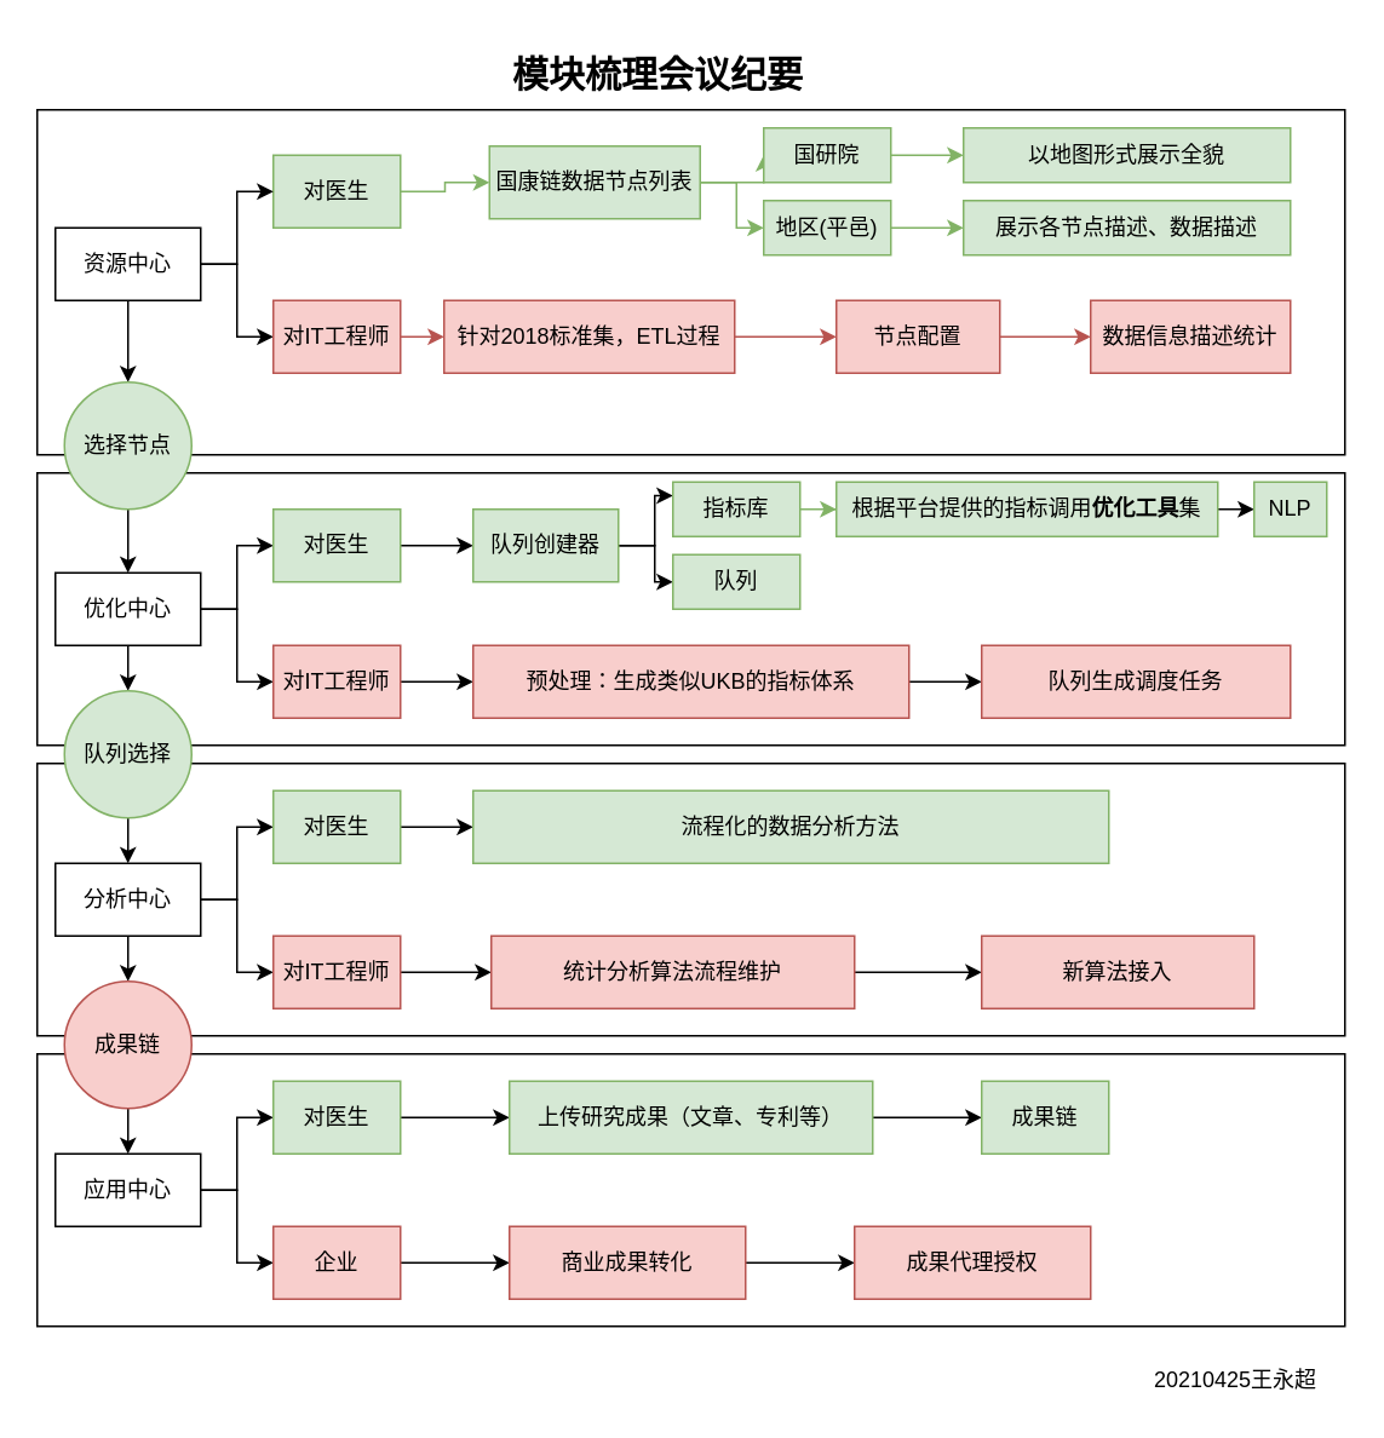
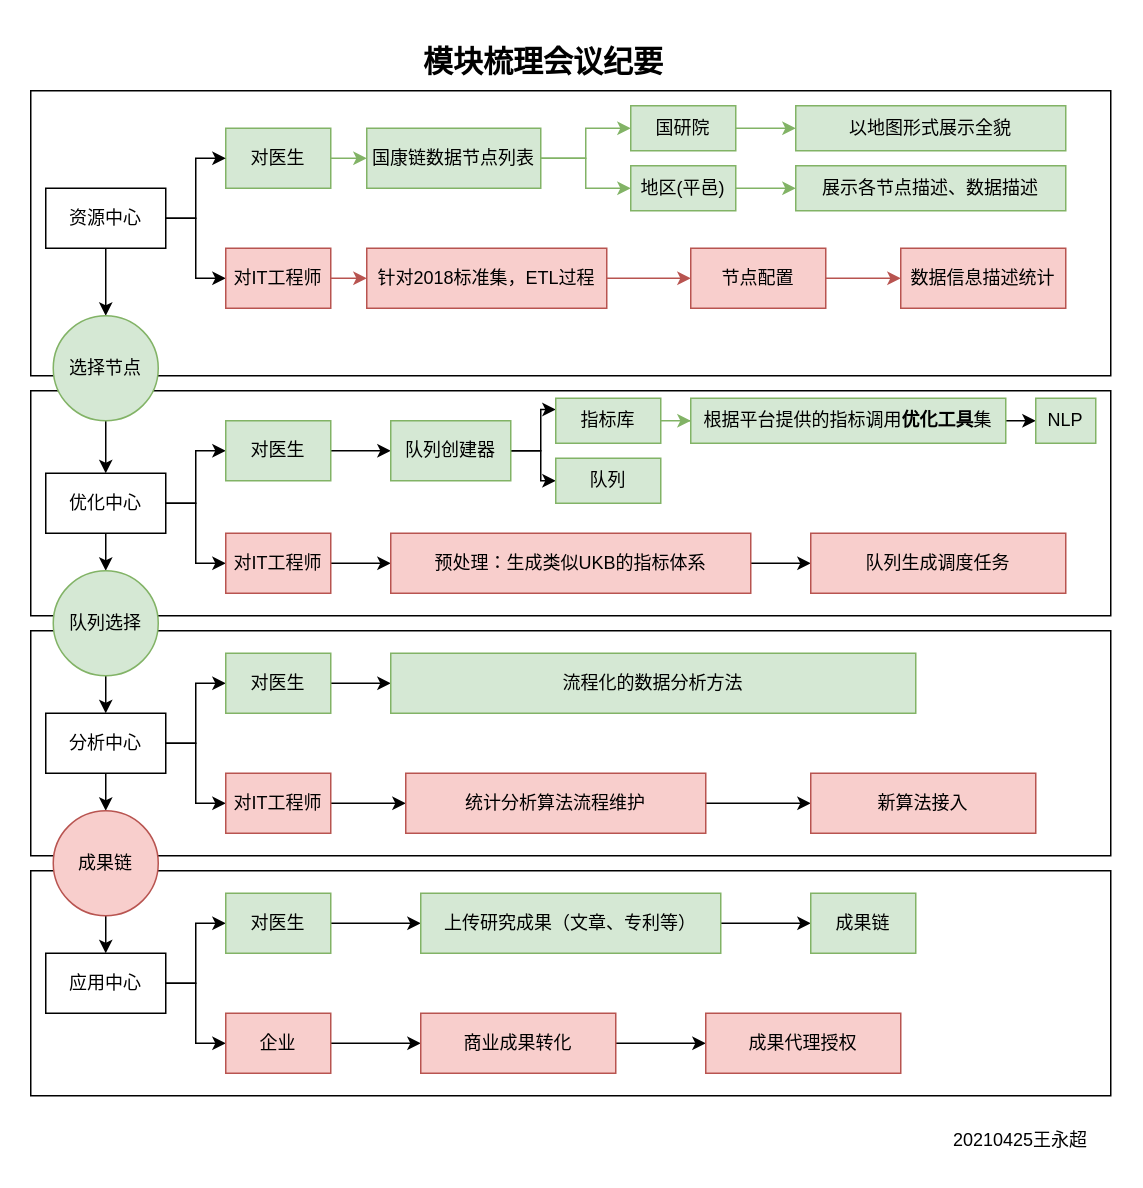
  <mxCell id="0" />
  <mxCell id="1" parent="0" />
  <mxCell id="2" value="" style="rounded=0;whiteSpace=wrap;html=1;" vertex="1" parent="1"><mxGeometry x="20" y="60" width="720" height="190" as="geometry" /></mxCell>
  <mxCell id="3" value="" style="rounded=0;whiteSpace=wrap;html=1;" vertex="1" parent="1"><mxGeometry x="20" y="260" width="720" height="150" as="geometry" /></mxCell>
  <mxCell id="4" value="" style="rounded=0;whiteSpace=wrap;html=1;" vertex="1" parent="1"><mxGeometry x="20" y="420" width="720" height="150" as="geometry" /></mxCell>
  <mxCell id="5" value="" style="rounded=0;whiteSpace=wrap;html=1;" vertex="1" parent="1"><mxGeometry x="20" y="580" width="720" height="150" as="geometry" /></mxCell>
  <mxCell id="6" style="edgeStyle=orthogonalEdgeStyle;rounded=0;orthogonalLoop=1;jettySize=auto;html=1;exitX=1;exitY=0.5;exitDx=0;exitDy=0;entryX=0;entryY=0.5;entryDx=0;entryDy=0;fillColor=#d5e8d4;strokeColor=#82b366;" edge="1" parent="1" source="7" target="16"><mxGeometry relative="1" as="geometry" /></mxCell>
  <mxCell id="7" value="对医生" style="rounded=0;whiteSpace=wrap;html=1;fillColor=#d5e8d4;strokeColor=#82b366;" vertex="1" parent="1"><mxGeometry x="150" y="85" width="70" height="40" as="geometry" /></mxCell>
  <mxCell id="8" style="edgeStyle=orthogonalEdgeStyle;rounded=0;orthogonalLoop=1;jettySize=auto;html=1;exitX=1;exitY=0.5;exitDx=0;exitDy=0;entryX=0;entryY=0.5;entryDx=0;entryDy=0;" edge="1" parent="1" source="11" target="7"><mxGeometry relative="1" as="geometry" /></mxCell>
  <mxCell id="9" style="edgeStyle=orthogonalEdgeStyle;rounded=0;orthogonalLoop=1;jettySize=auto;html=1;exitX=1;exitY=0.5;exitDx=0;exitDy=0;entryX=0;entryY=0.5;entryDx=0;entryDy=0;" edge="1" parent="1" source="11" target="13"><mxGeometry relative="1" as="geometry" /></mxCell>
  <mxCell id="10" style="edgeStyle=orthogonalEdgeStyle;rounded=0;orthogonalLoop=1;jettySize=auto;html=1;exitX=0.5;exitY=1;exitDx=0;exitDy=0;entryX=0.5;entryY=0;entryDx=0;entryDy=0;" edge="1" parent="1" source="11" target="40"><mxGeometry relative="1" as="geometry" /></mxCell>
  <mxCell id="11" value="&lt;span&gt;资源中心&lt;/span&gt;" style="rounded=0;whiteSpace=wrap;html=1;" vertex="1" parent="1"><mxGeometry x="30" y="125" width="80" height="40" as="geometry" /></mxCell>
  <mxCell id="12" style="edgeStyle=orthogonalEdgeStyle;rounded=0;orthogonalLoop=1;jettySize=auto;html=1;exitX=1;exitY=0.5;exitDx=0;exitDy=0;entryX=0;entryY=0.5;entryDx=0;entryDy=0;fillColor=#f8cecc;strokeColor=#b85450;" edge="1" parent="1" source="13" target="22"><mxGeometry relative="1" as="geometry" /></mxCell>
  <mxCell id="13" value="对IT工程师" style="rounded=0;whiteSpace=wrap;html=1;fillColor=#f8cecc;strokeColor=#b85450;" vertex="1" parent="1"><mxGeometry x="150" y="165" width="70" height="40" as="geometry" /></mxCell>
  <mxCell id="14" style="edgeStyle=orthogonalEdgeStyle;rounded=0;orthogonalLoop=1;jettySize=auto;html=1;exitX=1;exitY=0.5;exitDx=0;exitDy=0;entryX=0;entryY=0.5;entryDx=0;entryDy=0;fillColor=#d5e8d4;strokeColor=#82b366;" edge="1" parent="1" source="16" target="20"><mxGeometry relative="1" as="geometry" /></mxCell>
  <mxCell id="15" style="edgeStyle=orthogonalEdgeStyle;rounded=0;orthogonalLoop=1;jettySize=auto;html=1;exitX=1;exitY=0.5;exitDx=0;exitDy=0;fillColor=#d5e8d4;strokeColor=#82b366;" edge="1" parent="1" source="16" target="18"><mxGeometry relative="1" as="geometry" /></mxCell>
- <mxCell id="16" value="国康链数据节点列表" style="rounded=0;whiteSpace=wrap;html=1;fillColor=#d5e8d4;strokeColor=#82b366;" vertex="1" parent="1"><mxGeometry x="269" y="80" width="116" height="40" as="geometry" /></mxCell>
+ <mxCell id="16" value="国康链数据节点列表" style="rounded=0;whiteSpace=wrap;html=1;fillColor=#d5e8d4;strokeColor=#82b366;" vertex="1" parent="1"><mxGeometry x="244" y="85" width="116" height="40" as="geometry" /></mxCell>
  <mxCell id="17" style="edgeStyle=orthogonalEdgeStyle;rounded=0;orthogonalLoop=1;jettySize=auto;html=1;exitX=1;exitY=0.5;exitDx=0;exitDy=0;entryX=0;entryY=0.5;entryDx=0;entryDy=0;fillColor=#d5e8d4;strokeColor=#82b366;" edge="1" parent="1" source="18" target="27"><mxGeometry relative="1" as="geometry" /></mxCell>
  <mxCell id="18" value="地区(平邑)" style="rounded=0;whiteSpace=wrap;html=1;fillColor=#d5e8d4;strokeColor=#82b366;" vertex="1" parent="1"><mxGeometry x="420" y="110" width="70" height="30" as="geometry" /></mxCell>
  <mxCell id="19" style="edgeStyle=orthogonalEdgeStyle;rounded=0;orthogonalLoop=1;jettySize=auto;html=1;exitX=1;exitY=0.5;exitDx=0;exitDy=0;fillColor=#d5e8d4;strokeColor=#82b366;" edge="1" parent="1" source="20" target="26"><mxGeometry relative="1" as="geometry" /></mxCell>
  <mxCell id="20" value="国研院" style="rounded=0;whiteSpace=wrap;html=1;fillColor=#d5e8d4;strokeColor=#82b366;" vertex="1" parent="1"><mxGeometry x="420" y="70" width="70" height="30" as="geometry" /></mxCell>
  <mxCell id="21" style="edgeStyle=orthogonalEdgeStyle;rounded=0;orthogonalLoop=1;jettySize=auto;html=1;exitX=1;exitY=0.5;exitDx=0;exitDy=0;entryX=0;entryY=0.5;entryDx=0;entryDy=0;fillColor=#f8cecc;strokeColor=#b85450;" edge="1" parent="1" source="22" target="24"><mxGeometry relative="1" as="geometry" /></mxCell>
  <mxCell id="22" value="针对2018标准集，ETL过程" style="rounded=0;whiteSpace=wrap;html=1;fillColor=#f8cecc;strokeColor=#b85450;" vertex="1" parent="1"><mxGeometry x="244" y="165" width="160" height="40" as="geometry" /></mxCell>
  <mxCell id="23" style="edgeStyle=orthogonalEdgeStyle;rounded=0;orthogonalLoop=1;jettySize=auto;html=1;exitX=1;exitY=0.5;exitDx=0;exitDy=0;entryX=0;entryY=0.5;entryDx=0;entryDy=0;fillColor=#f8cecc;strokeColor=#b85450;" edge="1" parent="1" source="24" target="25"><mxGeometry relative="1" as="geometry" /></mxCell>
  <mxCell id="24" value="节点配置" style="rounded=0;whiteSpace=wrap;html=1;fillColor=#f8cecc;strokeColor=#b85450;" vertex="1" parent="1"><mxGeometry x="460" y="165" width="90" height="40" as="geometry" /></mxCell>
  <mxCell id="25" value="数据信息描述统计" style="rounded=0;whiteSpace=wrap;html=1;fillColor=#f8cecc;strokeColor=#b85450;" vertex="1" parent="1"><mxGeometry x="600" y="165" width="110" height="40" as="geometry" /></mxCell>
  <mxCell id="26" value="以地图形式展示全貌" style="rounded=0;whiteSpace=wrap;html=1;fillColor=#d5e8d4;strokeColor=#82b366;" vertex="1" parent="1"><mxGeometry x="530" y="70" width="180" height="30" as="geometry" /></mxCell>
  <mxCell id="27" value="展示各节点描述、数据描述" style="rounded=0;whiteSpace=wrap;html=1;fillColor=#d5e8d4;strokeColor=#82b366;" vertex="1" parent="1"><mxGeometry x="530" y="110" width="180" height="30" as="geometry" /></mxCell>
  <mxCell id="28" style="edgeStyle=orthogonalEdgeStyle;rounded=0;orthogonalLoop=1;jettySize=auto;html=1;exitX=1;exitY=0.5;exitDx=0;exitDy=0;" edge="1" parent="1" source="31" target="42"><mxGeometry relative="1" as="geometry" /></mxCell>
  <mxCell id="29" style="edgeStyle=orthogonalEdgeStyle;rounded=0;orthogonalLoop=1;jettySize=auto;html=1;exitX=1;exitY=0.5;exitDx=0;exitDy=0;entryX=0;entryY=0.5;entryDx=0;entryDy=0;" edge="1" parent="1" source="31" target="44"><mxGeometry relative="1" as="geometry" /></mxCell>
  <mxCell id="30" style="edgeStyle=orthogonalEdgeStyle;rounded=0;orthogonalLoop=1;jettySize=auto;html=1;exitX=0.5;exitY=1;exitDx=0;exitDy=0;" edge="1" parent="1" source="31" target="66"><mxGeometry relative="1" as="geometry" /></mxCell>
  <mxCell id="31" value="优化中心" style="rounded=0;whiteSpace=wrap;html=1;" vertex="1" parent="1"><mxGeometry x="30" y="315" width="80" height="40" as="geometry" /></mxCell>
  <mxCell id="32" style="edgeStyle=orthogonalEdgeStyle;rounded=0;orthogonalLoop=1;jettySize=auto;html=1;exitX=1;exitY=0.5;exitDx=0;exitDy=0;entryX=0;entryY=0.5;entryDx=0;entryDy=0;" edge="1" parent="1" source="35" target="46"><mxGeometry relative="1" as="geometry" /></mxCell>
  <mxCell id="33" style="edgeStyle=orthogonalEdgeStyle;rounded=0;orthogonalLoop=1;jettySize=auto;html=1;exitX=1;exitY=0.5;exitDx=0;exitDy=0;entryX=0;entryY=0.5;entryDx=0;entryDy=0;" edge="1" parent="1" source="35" target="48"><mxGeometry relative="1" as="geometry" /></mxCell>
  <mxCell id="34" style="edgeStyle=orthogonalEdgeStyle;rounded=0;orthogonalLoop=1;jettySize=auto;html=1;exitX=0.5;exitY=1;exitDx=0;exitDy=0;entryX=0.5;entryY=0;entryDx=0;entryDy=0;" edge="1" parent="1" source="35" target="74"><mxGeometry relative="1" as="geometry" /></mxCell>
  <mxCell id="35" value="分析中心" style="rounded=0;whiteSpace=wrap;html=1;" vertex="1" parent="1"><mxGeometry x="30" y="475" width="80" height="40" as="geometry" /></mxCell>
  <mxCell id="36" style="edgeStyle=orthogonalEdgeStyle;rounded=0;orthogonalLoop=1;jettySize=auto;html=1;exitX=1;exitY=0.5;exitDx=0;exitDy=0;" edge="1" parent="1" source="38" target="50"><mxGeometry relative="1" as="geometry" /></mxCell>
  <mxCell id="37" style="edgeStyle=orthogonalEdgeStyle;rounded=0;orthogonalLoop=1;jettySize=auto;html=1;exitX=1;exitY=0.5;exitDx=0;exitDy=0;" edge="1" parent="1" source="38" target="52"><mxGeometry relative="1" as="geometry" /></mxCell>
  <mxCell id="38" value="应用中心" style="rounded=0;whiteSpace=wrap;html=1;" vertex="1" parent="1"><mxGeometry x="30" y="635" width="80" height="40" as="geometry" /></mxCell>
  <mxCell id="39" style="edgeStyle=orthogonalEdgeStyle;rounded=0;orthogonalLoop=1;jettySize=auto;html=1;exitX=0.5;exitY=1;exitDx=0;exitDy=0;" edge="1" parent="1" source="40" target="31"><mxGeometry relative="1" as="geometry" /></mxCell>
  <mxCell id="40" value="选择节点" style="ellipse;whiteSpace=wrap;html=1;aspect=fixed;fillColor=#d5e8d4;strokeColor=#82b366;" vertex="1" parent="1"><mxGeometry x="35" y="210" width="70" height="70" as="geometry" /></mxCell>
  <mxCell id="41" style="edgeStyle=orthogonalEdgeStyle;rounded=0;orthogonalLoop=1;jettySize=auto;html=1;exitX=1;exitY=0.5;exitDx=0;exitDy=0;" edge="1" parent="1" source="42" target="57"><mxGeometry relative="1" as="geometry" /></mxCell>
  <mxCell id="42" value="对医生" style="rounded=0;whiteSpace=wrap;html=1;fillColor=#d5e8d4;strokeColor=#82b366;" vertex="1" parent="1"><mxGeometry x="150" y="280" width="70" height="40" as="geometry" /></mxCell>
  <mxCell id="43" style="edgeStyle=orthogonalEdgeStyle;rounded=0;orthogonalLoop=1;jettySize=auto;html=1;exitX=1;exitY=0.5;exitDx=0;exitDy=0;" edge="1" parent="1" source="44" target="54"><mxGeometry relative="1" as="geometry" /></mxCell>
  <mxCell id="44" value="对IT工程师" style="rounded=0;whiteSpace=wrap;html=1;fillColor=#f8cecc;strokeColor=#b85450;" vertex="1" parent="1"><mxGeometry x="150" y="355" width="70" height="40" as="geometry" /></mxCell>
  <mxCell id="45" style="edgeStyle=orthogonalEdgeStyle;rounded=0;orthogonalLoop=1;jettySize=auto;html=1;exitX=1;exitY=0.5;exitDx=0;exitDy=0;entryX=0;entryY=0.5;entryDx=0;entryDy=0;" edge="1" parent="1" source="46" target="75"><mxGeometry relative="1" as="geometry" /></mxCell>
  <mxCell id="46" value="对医生" style="rounded=0;whiteSpace=wrap;html=1;fillColor=#d5e8d4;strokeColor=#82b366;" vertex="1" parent="1"><mxGeometry x="150" y="435" width="70" height="40" as="geometry" /></mxCell>
  <mxCell id="47" style="edgeStyle=orthogonalEdgeStyle;rounded=0;orthogonalLoop=1;jettySize=auto;html=1;exitX=1;exitY=0.5;exitDx=0;exitDy=0;" edge="1" parent="1" source="48" target="77"><mxGeometry relative="1" as="geometry" /></mxCell>
  <mxCell id="48" value="对IT工程师" style="rounded=0;whiteSpace=wrap;html=1;fillColor=#f8cecc;strokeColor=#b85450;" vertex="1" parent="1"><mxGeometry x="150" y="515" width="70" height="40" as="geometry" /></mxCell>
  <mxCell id="49" style="edgeStyle=orthogonalEdgeStyle;rounded=0;orthogonalLoop=1;jettySize=auto;html=1;exitX=1;exitY=0.5;exitDx=0;exitDy=0;" edge="1" parent="1" source="50" target="68"><mxGeometry relative="1" as="geometry" /></mxCell>
  <mxCell id="50" value="对医生" style="rounded=0;whiteSpace=wrap;html=1;fillColor=#d5e8d4;strokeColor=#82b366;" vertex="1" parent="1"><mxGeometry x="150" y="595" width="70" height="40" as="geometry" /></mxCell>
  <mxCell id="51" style="edgeStyle=orthogonalEdgeStyle;rounded=0;orthogonalLoop=1;jettySize=auto;html=1;" edge="1" parent="1" source="52" target="70"><mxGeometry relative="1" as="geometry" /></mxCell>
  <mxCell id="52" value="企业" style="rounded=0;whiteSpace=wrap;html=1;fillColor=#f8cecc;strokeColor=#b85450;" vertex="1" parent="1"><mxGeometry x="150" y="675" width="70" height="40" as="geometry" /></mxCell>
  <mxCell id="53" style="edgeStyle=orthogonalEdgeStyle;rounded=0;orthogonalLoop=1;jettySize=auto;html=1;exitX=1;exitY=0.5;exitDx=0;exitDy=0;" edge="1" parent="1" source="54" target="63"><mxGeometry relative="1" as="geometry" /></mxCell>
  <mxCell id="54" value="预处理：生成类似UKB的指标体系" style="rounded=0;whiteSpace=wrap;html=1;fillColor=#f8cecc;strokeColor=#b85450;" vertex="1" parent="1"><mxGeometry x="260" y="355" width="240" height="40" as="geometry" /></mxCell>
  <mxCell id="55" style="edgeStyle=orthogonalEdgeStyle;rounded=0;orthogonalLoop=1;jettySize=auto;html=1;exitX=1;exitY=0.5;exitDx=0;exitDy=0;entryX=0;entryY=0.25;entryDx=0;entryDy=0;" edge="1" parent="1" source="57" target="60"><mxGeometry relative="1" as="geometry" /></mxCell>
  <mxCell id="56" style="edgeStyle=orthogonalEdgeStyle;rounded=0;orthogonalLoop=1;jettySize=auto;html=1;exitX=1;exitY=0.5;exitDx=0;exitDy=0;" edge="1" parent="1" source="57" target="58"><mxGeometry relative="1" as="geometry" /></mxCell>
  <mxCell id="57" value="队列创建器" style="rounded=0;whiteSpace=wrap;html=1;fillColor=#d5e8d4;strokeColor=#82b366;" vertex="1" parent="1"><mxGeometry x="260" y="280" width="80" height="40" as="geometry" /></mxCell>
  <mxCell id="58" value="队列" style="rounded=0;whiteSpace=wrap;html=1;fillColor=#d5e8d4;strokeColor=#82b366;" vertex="1" parent="1"><mxGeometry x="370" y="305" width="70" height="30" as="geometry" /></mxCell>
  <mxCell id="59" style="edgeStyle=orthogonalEdgeStyle;rounded=0;orthogonalLoop=1;jettySize=auto;html=1;exitX=1;exitY=0.5;exitDx=0;exitDy=0;fillColor=#d5e8d4;strokeColor=#82b366;" edge="1" parent="1" source="60" target="62"><mxGeometry relative="1" as="geometry" /></mxCell>
  <mxCell id="60" value="指标库" style="rounded=0;whiteSpace=wrap;html=1;fillColor=#d5e8d4;strokeColor=#82b366;" vertex="1" parent="1"><mxGeometry x="370" y="265" width="70" height="30" as="geometry" /></mxCell>
  <mxCell id="61" style="edgeStyle=orthogonalEdgeStyle;rounded=0;orthogonalLoop=1;jettySize=auto;html=1;exitX=1;exitY=0.5;exitDx=0;exitDy=0;entryX=0;entryY=0.5;entryDx=0;entryDy=0;" edge="1" parent="1" source="62" target="64"><mxGeometry relative="1" as="geometry" /></mxCell>
  <mxCell id="62" value="根据平台提供的指标调用&lt;b&gt;优化工具&lt;/b&gt;集" style="rounded=0;whiteSpace=wrap;html=1;fillColor=#d5e8d4;strokeColor=#82b366;" vertex="1" parent="1"><mxGeometry x="460" y="265" width="210" height="30" as="geometry" /></mxCell>
  <mxCell id="63" value="队列生成调度任务" style="rounded=0;whiteSpace=wrap;html=1;fillColor=#f8cecc;strokeColor=#b85450;" vertex="1" parent="1"><mxGeometry x="540" y="355" width="170" height="40" as="geometry" /></mxCell>
  <mxCell id="64" value="NLP" style="rounded=0;whiteSpace=wrap;html=1;fillColor=#d5e8d4;strokeColor=#82b366;" vertex="1" parent="1"><mxGeometry x="690" y="265" width="40" height="30" as="geometry" /></mxCell>
  <mxCell id="65" style="edgeStyle=orthogonalEdgeStyle;rounded=0;orthogonalLoop=1;jettySize=auto;html=1;exitX=0.5;exitY=1;exitDx=0;exitDy=0;" edge="1" parent="1" source="66" target="35"><mxGeometry relative="1" as="geometry" /></mxCell>
  <mxCell id="66" value="队列选择" style="ellipse;whiteSpace=wrap;html=1;aspect=fixed;fillColor=#d5e8d4;strokeColor=#82b366;" vertex="1" parent="1"><mxGeometry x="35" y="380" width="70" height="70" as="geometry" /></mxCell>
  <mxCell id="67" style="edgeStyle=orthogonalEdgeStyle;rounded=0;orthogonalLoop=1;jettySize=auto;html=1;exitX=1;exitY=0.5;exitDx=0;exitDy=0;" edge="1" parent="1" source="68" target="72"><mxGeometry relative="1" as="geometry" /></mxCell>
  <mxCell id="68" value="上传研究成果（文章、专利等）" style="rounded=0;whiteSpace=wrap;html=1;fillColor=#d5e8d4;strokeColor=#82b366;" vertex="1" parent="1"><mxGeometry x="280" y="595" width="200" height="40" as="geometry" /></mxCell>
  <mxCell id="69" style="edgeStyle=orthogonalEdgeStyle;rounded=0;orthogonalLoop=1;jettySize=auto;html=1;exitX=1;exitY=0.5;exitDx=0;exitDy=0;entryX=0;entryY=0.5;entryDx=0;entryDy=0;" edge="1" parent="1" source="70" target="71"><mxGeometry relative="1" as="geometry" /></mxCell>
  <mxCell id="70" value="商业成果转化" style="rounded=0;whiteSpace=wrap;html=1;fillColor=#f8cecc;strokeColor=#b85450;" vertex="1" parent="1"><mxGeometry x="280" y="675" width="130" height="40" as="geometry" /></mxCell>
  <mxCell id="71" value="成果代理授权" style="rounded=0;whiteSpace=wrap;html=1;fillColor=#f8cecc;strokeColor=#b85450;" vertex="1" parent="1"><mxGeometry x="470" y="675" width="130" height="40" as="geometry" /></mxCell>
  <mxCell id="72" value="成果链" style="rounded=0;whiteSpace=wrap;html=1;fillColor=#d5e8d4;strokeColor=#82b366;" vertex="1" parent="1"><mxGeometry x="540" y="595" width="70" height="40" as="geometry" /></mxCell>
  <mxCell id="73" style="edgeStyle=orthogonalEdgeStyle;rounded=0;orthogonalLoop=1;jettySize=auto;html=1;exitX=0.5;exitY=1;exitDx=0;exitDy=0;entryX=0.5;entryY=0;entryDx=0;entryDy=0;" edge="1" parent="1" source="74" target="38"><mxGeometry relative="1" as="geometry" /></mxCell>
  <mxCell id="74" value="成果链" style="ellipse;whiteSpace=wrap;html=1;aspect=fixed;fillColor=#f8cecc;strokeColor=#b85450;" vertex="1" parent="1"><mxGeometry x="35" y="540" width="70" height="70" as="geometry" /></mxCell>
  <mxCell id="75" value="流程化的数据分析方法" style="rounded=0;whiteSpace=wrap;html=1;fillColor=#d5e8d4;strokeColor=#82b366;" vertex="1" parent="1"><mxGeometry x="260" y="435" width="350" height="40" as="geometry" /></mxCell>
  <mxCell id="76" style="edgeStyle=orthogonalEdgeStyle;rounded=0;orthogonalLoop=1;jettySize=auto;html=1;" edge="1" parent="1" source="77" target="78"><mxGeometry relative="1" as="geometry" /></mxCell>
  <mxCell id="77" value="统计分析算法流程维护" style="rounded=0;whiteSpace=wrap;html=1;fillColor=#f8cecc;strokeColor=#b85450;" vertex="1" parent="1"><mxGeometry x="270" y="515" width="200" height="40" as="geometry" /></mxCell>
  <mxCell id="78" value="新算法接入" style="rounded=0;whiteSpace=wrap;html=1;fillColor=#f8cecc;strokeColor=#b85450;" vertex="1" parent="1"><mxGeometry x="540" y="515" width="150" height="40" as="geometry" /></mxCell>
  <mxCell id="79" value="&lt;font style=&quot;font-size: 20px&quot;&gt;&lt;b&gt;模块梳理会议纪要&lt;/b&gt;&lt;/font&gt;" style="text;html=1;strokeColor=none;fillColor=none;align=center;verticalAlign=middle;whiteSpace=wrap;rounded=0;" vertex="1" parent="1"><mxGeometry x="244" y="20" width="236" height="40" as="geometry" /></mxCell>
  <mxCell id="80" value="20210425王永超" style="text;html=1;strokeColor=none;fillColor=none;align=center;verticalAlign=middle;whiteSpace=wrap;rounded=0;" vertex="1" parent="1"><mxGeometry x="620" y="750" width="120" height="20" as="geometry" /></mxCell>
